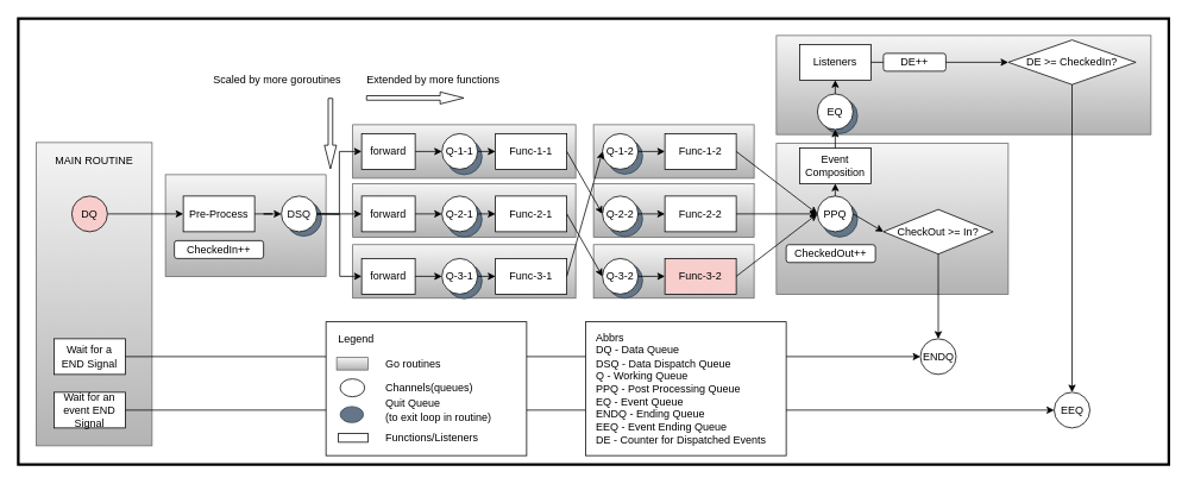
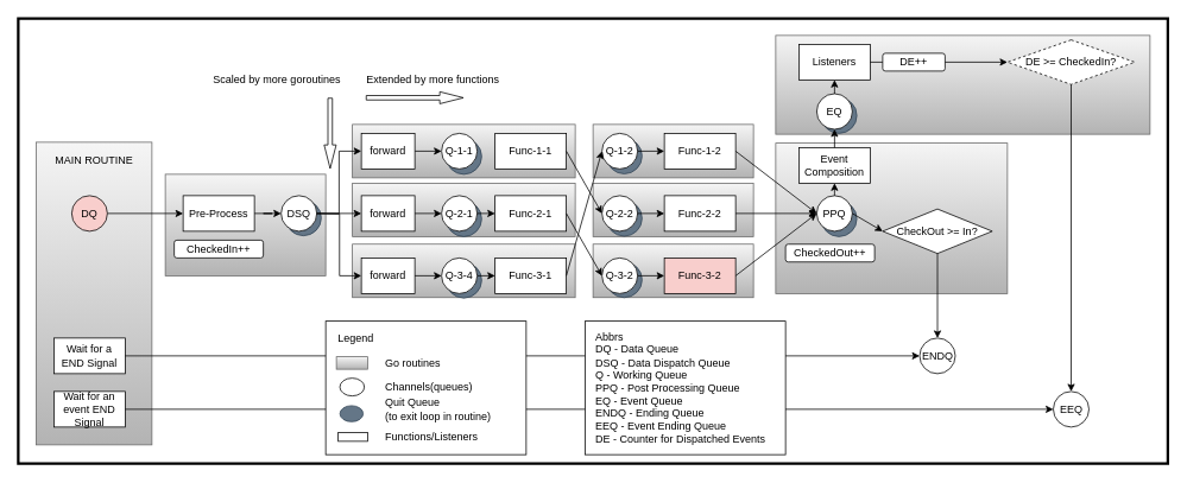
  <mxCell id="0" />
  <mxCell id="1" parent="0" />
  <mxCell id="2" value="" style="rounded=0;whiteSpace=wrap;html=1;fillColor=#f5f5f5;gradientColor=#b3b3b3;strokeColor=#666666;" parent="1" vertex="1"><mxGeometry x="870" y="160" width="260" height="169" as="geometry" /></mxCell>
  <mxCell id="3" value="" style="rounded=0;whiteSpace=wrap;html=1;fillColor=#f5f5f5;gradientColor=#b3b3b3;strokeColor=#666666;" parent="1" vertex="1"><mxGeometry x="870" y="39" width="420" height="111" as="geometry" /></mxCell>
  <mxCell id="4" value="" style="ellipse;whiteSpace=wrap;html=1;fillColor=#647687;fontColor=#ffffff;strokeColor=#314354;" parent="1" vertex="1"><mxGeometry x="921" y="109" width="40" height="40" as="geometry" /></mxCell>
  <mxCell id="5" value="" style="rounded=0;whiteSpace=wrap;html=1;fillColor=#f5f5f5;gradientColor=#b3b3b3;strokeColor=#666666;" parent="1" vertex="1"><mxGeometry x="185" y="195" width="180" height="114" as="geometry" /></mxCell>
  <mxCell id="6" value="" style="ellipse;whiteSpace=wrap;html=1;fillColor=#647687;fontColor=#ffffff;strokeColor=#314354;" parent="1" vertex="1"><mxGeometry x="320" y="224" width="40" height="40" as="geometry" /></mxCell>
  <mxCell id="7" value="" style="rounded=0;whiteSpace=wrap;html=1;fillColor=#f5f5f5;gradientColor=#b3b3b3;strokeColor=#666666;" parent="1" vertex="1"><mxGeometry x="40" y="159" width="130" height="340" as="geometry" /></mxCell>
  <mxCell id="8" value="" style="rounded=0;whiteSpace=wrap;html=1;fillColor=#f5f5f5;gradientColor=#b3b3b3;strokeColor=#666666;" parent="1" vertex="1"><mxGeometry x="665" y="205" width="180" height="60" as="geometry" /></mxCell>
  <mxCell id="9" value="" style="rounded=0;whiteSpace=wrap;html=1;fillColor=#f5f5f5;gradientColor=#b3b3b3;strokeColor=#666666;" parent="1" vertex="1"><mxGeometry x="395" y="205" width="250" height="60" as="geometry" /></mxCell>
  <mxCell id="10" value="" style="rounded=0;whiteSpace=wrap;html=1;fillColor=#f5f5f5;gradientColor=#b3b3b3;strokeColor=#666666;" parent="1" vertex="1"><mxGeometry x="665" y="273.5" width="180" height="60" as="geometry" /></mxCell>
  <mxCell id="11" value="" style="rounded=0;whiteSpace=wrap;html=1;fillColor=#f5f5f5;gradientColor=#b3b3b3;strokeColor=#666666;" parent="1" vertex="1"><mxGeometry x="395" y="273.5" width="250" height="60" as="geometry" /></mxCell>
  <mxCell id="12" value="" style="rounded=0;whiteSpace=wrap;html=1;fillColor=#f5f5f5;gradientColor=#b3b3b3;strokeColor=#666666;" parent="1" vertex="1"><mxGeometry x="665" y="139" width="180" height="60" as="geometry" /></mxCell>
  <mxCell id="13" value="" style="rounded=0;whiteSpace=wrap;html=1;fillColor=#f5f5f5;gradientColor=#b3b3b3;strokeColor=#666666;" parent="1" vertex="1"><mxGeometry x="395" y="139" width="250" height="60" as="geometry" /></mxCell>
  <mxCell id="14" value="" style="ellipse;whiteSpace=wrap;html=1;fillColor=#647687;fontColor=#ffffff;strokeColor=#314354;" parent="1" vertex="1"><mxGeometry x="500" y="155" width="40" height="40" as="geometry" /></mxCell>
  <mxCell id="15" value="" style="ellipse;whiteSpace=wrap;html=1;fillColor=#647687;fontColor=#ffffff;strokeColor=#314354;" parent="1" vertex="1"><mxGeometry x="500" y="225" width="40" height="40" as="geometry" /></mxCell>
  <mxCell id="16" value="" style="ellipse;whiteSpace=wrap;html=1;fillColor=#647687;fontColor=#ffffff;strokeColor=#314354;" parent="1" vertex="1"><mxGeometry x="500" y="294" width="40" height="40" as="geometry" /></mxCell>
  <mxCell id="17" value="" style="ellipse;whiteSpace=wrap;html=1;fillColor=#647687;fontColor=#ffffff;strokeColor=#314354;" parent="1" vertex="1"><mxGeometry x="680" y="154.5" width="40" height="40" as="geometry" /></mxCell>
  <mxCell id="18" value="" style="ellipse;whiteSpace=wrap;html=1;fillColor=#647687;fontColor=#ffffff;strokeColor=#314354;" parent="1" vertex="1"><mxGeometry x="680" y="224.5" width="40" height="40" as="geometry" /></mxCell>
  <mxCell id="19" value="" style="ellipse;whiteSpace=wrap;html=1;fillColor=#647687;fontColor=#ffffff;strokeColor=#314354;" parent="1" vertex="1"><mxGeometry x="680" y="293.5" width="40" height="40" as="geometry" /></mxCell>
  <mxCell id="20" value="" style="ellipse;whiteSpace=wrap;html=1;fillColor=#647687;fontColor=#ffffff;strokeColor=#314354;" parent="1" vertex="1"><mxGeometry x="921" y="225" width="40" height="40" as="geometry" /></mxCell>
  <mxCell id="21" value="" style="edgeStyle=orthogonalEdgeStyle;rounded=0;orthogonalLoop=1;jettySize=auto;html=1;" parent="1" source="22" target="23" edge="1"><mxGeometry relative="1" as="geometry" /></mxCell>
  <mxCell id="22" value="DQ" style="ellipse;whiteSpace=wrap;html=1;fillColor=#f8cecc;" parent="1" vertex="1"><mxGeometry x="80" y="219" width="40" height="40" as="geometry" /></mxCell>
  <mxCell id="23" value="Pre-Process" style="rounded=0;whiteSpace=wrap;html=1;fontFamily=Helvetica;fontSize=12;fontColor=#000000;align=center;" parent="1" vertex="1"><mxGeometry x="205" y="219" width="80" height="40" as="geometry" /></mxCell>
  <mxCell id="24" value="DSQ" style="ellipse;whiteSpace=wrap;html=1;" parent="1" vertex="1"><mxGeometry x="315" y="219" width="40" height="40" as="geometry" /></mxCell>
  <mxCell id="25" value="" style="edgeStyle=orthogonalEdgeStyle;rounded=0;orthogonalLoop=1;jettySize=auto;html=1;endArrow=classic;endFill=1;exitX=1;exitY=0.5;exitDx=0;exitDy=0;" parent="1" source="23" target="24" edge="1"><mxGeometry relative="1" as="geometry" /></mxCell>
- <mxCell id="26" style="edgeStyle=orthogonalEdgeStyle;rounded=0;orthogonalLoop=1;jettySize=auto;html=1;endArrow=classic;endFill=1;exitX=1;exitY=0.5;exitDx=0;exitDy=0;entryX=0;entryY=0.5;entryDx=0;entryDy=0;startArrow=none;" parent="1" source="30" target="27" edge="1"><mxGeometry relative="1" as="geometry"><mxPoint x="545" y="209" as="targetPoint" /></mxGeometry></mxCell>
  <mxCell id="27" value="Func-1-1" style="rounded=0;whiteSpace=wrap;html=1;fontFamily=Helvetica;fontSize=12;fontColor=#000000;align=center;" parent="1" vertex="1"><mxGeometry x="555" y="149" width="80" height="40" as="geometry" /></mxCell>
  <mxCell id="28" value="Func-1-2" style="rounded=0;whiteSpace=wrap;html=1;fontFamily=Helvetica;fontSize=12;fontColor=#000000;align=center;" parent="1" vertex="1"><mxGeometry x="745" y="149" width="80" height="40" as="geometry" /></mxCell>
  <mxCell id="29" value="Q-1-2" style="ellipse;whiteSpace=wrap;html=1;" parent="1" vertex="1"><mxGeometry x="675" y="149" width="40" height="40" as="geometry" /></mxCell>
  <mxCell id="30" value="Q-1-1" style="ellipse;whiteSpace=wrap;html=1;" parent="1" vertex="1"><mxGeometry x="495" y="149" width="40" height="40" as="geometry" /></mxCell>
  <mxCell id="31" value="" style="edgeStyle=orthogonalEdgeStyle;rounded=0;orthogonalLoop=1;jettySize=auto;html=1;endArrow=classic;endFill=1;exitX=1;exitY=0.5;exitDx=0;exitDy=0;entryX=0;entryY=0.5;entryDx=0;entryDy=0;startArrow=none;" parent="1" source="42" target="30" edge="1"><mxGeometry relative="1" as="geometry"><mxPoint x="555" y="189" as="targetPoint" /><mxPoint x="375" y="239" as="sourcePoint" /></mxGeometry></mxCell>
  <mxCell id="32" style="edgeStyle=orthogonalEdgeStyle;rounded=0;orthogonalLoop=1;jettySize=auto;html=1;endArrow=classic;endFill=1;exitX=1;exitY=0.5;exitDx=0;exitDy=0;entryX=0;entryY=0.5;entryDx=0;entryDy=0;startArrow=none;" parent="1" source="36" target="33" edge="1"><mxGeometry relative="1" as="geometry"><mxPoint x="545" y="279" as="targetPoint" /></mxGeometry></mxCell>
  <mxCell id="33" value="Func-2-1" style="rounded=0;whiteSpace=wrap;html=1;fontFamily=Helvetica;fontSize=12;fontColor=#000000;align=center;" parent="1" vertex="1"><mxGeometry x="555" y="219" width="80" height="40" as="geometry" /></mxCell>
  <mxCell id="34" value="Func-2-2" style="rounded=0;whiteSpace=wrap;html=1;fontFamily=Helvetica;fontSize=12;fontColor=#000000;align=center;" parent="1" vertex="1"><mxGeometry x="745" y="219" width="80" height="40" as="geometry" /></mxCell>
  <mxCell id="35" value="Q-2-2" style="ellipse;whiteSpace=wrap;html=1;" parent="1" vertex="1"><mxGeometry x="675" y="219" width="40" height="40" as="geometry" /></mxCell>
  <mxCell id="36" value="Q-2-1" style="ellipse;whiteSpace=wrap;html=1;" parent="1" vertex="1"><mxGeometry x="495" y="219" width="40" height="40" as="geometry" /></mxCell>
  <mxCell id="37" style="edgeStyle=orthogonalEdgeStyle;rounded=0;orthogonalLoop=1;jettySize=auto;html=1;endArrow=classic;endFill=1;exitX=1;exitY=0.5;exitDx=0;exitDy=0;entryX=0;entryY=0.5;entryDx=0;entryDy=0;startArrow=none;" parent="1" source="41" target="38" edge="1"><mxGeometry relative="1" as="geometry"><mxPoint x="545" y="349" as="targetPoint" /></mxGeometry></mxCell>
  <mxCell id="38" value="Func-3-1" style="rounded=0;whiteSpace=wrap;html=1;fontFamily=Helvetica;fontSize=12;fontColor=#000000;align=center;" parent="1" vertex="1"><mxGeometry x="555" y="289" width="80" height="40" as="geometry" /></mxCell>
  <mxCell id="39" value="Func-3-2" style="rounded=0;whiteSpace=wrap;html=1;fontFamily=Helvetica;fontSize=12;fontColor=#000000;align=center;fillColor=#f8cecc;" parent="1" vertex="1"><mxGeometry x="745" y="289" width="80" height="40" as="geometry" /></mxCell>
  <mxCell id="40" value="Q-3-2" style="ellipse;whiteSpace=wrap;html=1;" parent="1" vertex="1"><mxGeometry x="675" y="289" width="40" height="40" as="geometry" /></mxCell>
- <mxCell id="41" value="Q-3-1" style="ellipse;whiteSpace=wrap;html=1;" parent="1" vertex="1"><mxGeometry x="495" y="289" width="40" height="40" as="geometry" /></mxCell>
+ <mxCell id="41" value="Q-3-4" style="ellipse;whiteSpace=wrap;html=1;" parent="1" vertex="1"><mxGeometry x="495" y="289" width="40" height="40" as="geometry" /></mxCell>
  <mxCell id="42" value="forward" style="rounded=0;whiteSpace=wrap;html=1;fontFamily=Helvetica;fontSize=12;fontColor=#000000;align=center;" parent="1" vertex="1"><mxGeometry x="405" y="149" width="60" height="40" as="geometry" /></mxCell>
  <mxCell id="43" value="" style="edgeStyle=orthogonalEdgeStyle;rounded=0;orthogonalLoop=1;jettySize=auto;html=1;endArrow=classic;endFill=1;exitX=1;exitY=0.5;exitDx=0;exitDy=0;entryX=0;entryY=0.5;entryDx=0;entryDy=0;startArrow=none;" parent="1" source="24" target="42" edge="1"><mxGeometry relative="1" as="geometry"><mxPoint x="495" y="169" as="targetPoint" /><mxPoint x="375" y="239" as="sourcePoint" /></mxGeometry></mxCell>
  <mxCell id="44" value="forward" style="rounded=0;whiteSpace=wrap;html=1;fontFamily=Helvetica;fontSize=12;fontColor=#000000;align=center;" parent="1" vertex="1"><mxGeometry x="405" y="219" width="60" height="40" as="geometry" /></mxCell>
  <mxCell id="45" value="forward" style="rounded=0;whiteSpace=wrap;html=1;fontFamily=Helvetica;fontSize=12;fontColor=#000000;align=center;" parent="1" vertex="1"><mxGeometry x="405" y="289" width="60" height="40" as="geometry" /></mxCell>
  <mxCell id="46" style="edgeStyle=orthogonalEdgeStyle;rounded=0;orthogonalLoop=1;jettySize=auto;html=1;endArrow=classic;endFill=1;exitX=1;exitY=0.5;exitDx=0;exitDy=0;startArrow=none;" parent="1" source="44" edge="1"><mxGeometry relative="1" as="geometry"><mxPoint x="495" y="239" as="targetPoint" /><mxPoint x="545" y="249" as="sourcePoint" /></mxGeometry></mxCell>
  <mxCell id="47" style="edgeStyle=orthogonalEdgeStyle;rounded=0;orthogonalLoop=1;jettySize=auto;html=1;endArrow=classic;endFill=1;exitX=1;exitY=0.5;exitDx=0;exitDy=0;startArrow=none;" parent="1" source="45" edge="1"><mxGeometry relative="1" as="geometry"><mxPoint x="495" y="309" as="targetPoint" /><mxPoint x="545" y="319" as="sourcePoint" /></mxGeometry></mxCell>
  <mxCell id="48" value="" style="edgeStyle=orthogonalEdgeStyle;rounded=0;orthogonalLoop=1;jettySize=auto;html=1;endArrow=classic;endFill=1;exitX=1;exitY=0.5;exitDx=0;exitDy=0;entryX=0;entryY=0.5;entryDx=0;entryDy=0;startArrow=none;" parent="1" source="24" target="44" edge="1"><mxGeometry relative="1" as="geometry"><mxPoint x="415" y="179" as="targetPoint" /><mxPoint x="365" y="249" as="sourcePoint" /></mxGeometry></mxCell>
  <mxCell id="49" value="" style="edgeStyle=orthogonalEdgeStyle;rounded=0;orthogonalLoop=1;jettySize=auto;html=1;endArrow=classic;endFill=1;entryX=0;entryY=0.5;entryDx=0;entryDy=0;startArrow=none;" parent="1" target="45" edge="1"><mxGeometry relative="1" as="geometry"><mxPoint x="415" y="249" as="targetPoint" /><mxPoint x="355" y="239" as="sourcePoint" /></mxGeometry></mxCell>
  <mxCell id="50" value="" style="endArrow=classic;html=1;rounded=0;exitX=1;exitY=0.5;exitDx=0;exitDy=0;entryX=0;entryY=0.5;entryDx=0;entryDy=0;" parent="1" source="27" target="35" edge="1"><mxGeometry width="50" height="50" relative="1" as="geometry"><mxPoint x="605" y="-31" as="sourcePoint" /><mxPoint x="625" y="29" as="targetPoint" /></mxGeometry></mxCell>
  <mxCell id="51" value="" style="endArrow=classic;html=1;rounded=0;exitX=1;exitY=0.5;exitDx=0;exitDy=0;entryX=0;entryY=0.5;entryDx=0;entryDy=0;" parent="1" source="33" target="40" edge="1"><mxGeometry width="50" height="50" relative="1" as="geometry"><mxPoint x="645" y="179" as="sourcePoint" /><mxPoint x="685" y="249" as="targetPoint" /></mxGeometry></mxCell>
  <mxCell id="52" value="" style="endArrow=classic;html=1;rounded=0;exitX=1;exitY=0.5;exitDx=0;exitDy=0;entryX=0;entryY=0.5;entryDx=0;entryDy=0;" parent="1" source="38" target="29" edge="1"><mxGeometry width="50" height="50" relative="1" as="geometry"><mxPoint x="645" y="179" as="sourcePoint" /><mxPoint x="685" y="249" as="targetPoint" /></mxGeometry></mxCell>
  <mxCell id="53" value="PPQ" style="ellipse;whiteSpace=wrap;html=1;" parent="1" vertex="1"><mxGeometry x="916" y="219" width="40" height="40" as="geometry" /></mxCell>
  <mxCell id="54" style="edgeStyle=orthogonalEdgeStyle;rounded=0;orthogonalLoop=1;jettySize=auto;html=1;endArrow=classic;endFill=1;entryX=0;entryY=0.5;entryDx=0;entryDy=0;startArrow=none;exitX=1;exitY=0.5;exitDx=0;exitDy=0;" parent="1" source="29" target="28" edge="1"><mxGeometry relative="1" as="geometry"><mxPoint x="738" y="169" as="targetPoint" /><mxPoint x="715" y="169" as="sourcePoint" /></mxGeometry></mxCell>
  <mxCell id="55" style="edgeStyle=orthogonalEdgeStyle;rounded=0;orthogonalLoop=1;jettySize=auto;html=1;endArrow=classic;endFill=1;entryX=0;entryY=0.5;entryDx=0;entryDy=0;startArrow=none;" parent="1" target="34" edge="1"><mxGeometry relative="1" as="geometry"><mxPoint x="738" y="239" as="targetPoint" /><mxPoint x="715" y="239" as="sourcePoint" /></mxGeometry></mxCell>
  <mxCell id="56" style="edgeStyle=orthogonalEdgeStyle;rounded=0;orthogonalLoop=1;jettySize=auto;html=1;endArrow=classic;endFill=1;entryX=0;entryY=0.5;entryDx=0;entryDy=0;startArrow=none;" parent="1" target="39" edge="1"><mxGeometry relative="1" as="geometry"><mxPoint x="738" y="309" as="targetPoint" /><mxPoint x="715" y="309" as="sourcePoint" /></mxGeometry></mxCell>
  <mxCell id="57" value="" style="endArrow=classic;html=1;rounded=0;exitX=1;exitY=0.5;exitDx=0;exitDy=0;entryX=0;entryY=0.5;entryDx=0;entryDy=0;" parent="1" source="28" target="53" edge="1"><mxGeometry width="50" height="50" relative="1" as="geometry"><mxPoint x="645" y="319" as="sourcePoint" /><mxPoint x="685" y="179" as="targetPoint" /></mxGeometry></mxCell>
  <mxCell id="58" value="" style="endArrow=classic;html=1;rounded=0;exitX=1;exitY=0.5;exitDx=0;exitDy=0;entryX=0;entryY=0.5;entryDx=0;entryDy=0;" parent="1" source="34" target="53" edge="1"><mxGeometry width="50" height="50" relative="1" as="geometry"><mxPoint x="835" y="179" as="sourcePoint" /><mxPoint x="875" y="249" as="targetPoint" /></mxGeometry></mxCell>
  <mxCell id="59" value="" style="endArrow=classic;html=1;rounded=0;exitX=1;exitY=0.5;exitDx=0;exitDy=0;entryX=0;entryY=0.5;entryDx=0;entryDy=0;" parent="1" source="39" target="53" edge="1"><mxGeometry width="50" height="50" relative="1" as="geometry"><mxPoint x="845" y="189" as="sourcePoint" /><mxPoint x="885" y="259" as="targetPoint" /></mxGeometry></mxCell>
  <mxCell id="60" value="CheckedIn++" style="rounded=1;whiteSpace=wrap;html=1;" parent="1" vertex="1"><mxGeometry x="195" y="269" width="100" height="20" as="geometry" /></mxCell>
  <mxCell id="61" value="CheckedOut++" style="rounded=1;whiteSpace=wrap;html=1;" parent="1" vertex="1"><mxGeometry x="881" y="273.5" width="100" height="20" as="geometry" /></mxCell>
  <mxCell id="62" value="CheckOut &amp;gt;= In?" style="rhombus;whiteSpace=wrap;html=1;" parent="1" vertex="1"><mxGeometry x="990" y="234" width="123" height="50" as="geometry" /></mxCell>
  <mxCell id="63" value="" style="endArrow=classic;html=1;rounded=0;exitX=1;exitY=0.5;exitDx=0;exitDy=0;entryX=0;entryY=0.5;entryDx=0;entryDy=0;" parent="1" source="53" target="62" edge="1"><mxGeometry width="50" height="50" relative="1" as="geometry"><mxPoint x="868" y="179" as="sourcePoint" /><mxPoint x="926" y="249" as="targetPoint" /></mxGeometry></mxCell>
  <mxCell id="64" value="ENDQ" style="ellipse;whiteSpace=wrap;html=1;" parent="1" vertex="1"><mxGeometry x="1031.5" y="379" width="40" height="40" as="geometry" /></mxCell>
  <mxCell id="65" value="Event Composition" style="rounded=0;whiteSpace=wrap;html=1;fontFamily=Helvetica;fontSize=12;fontColor=#000000;align=center;" parent="1" vertex="1"><mxGeometry x="896" y="165" width="80" height="40" as="geometry" /></mxCell>
  <mxCell id="66" value="" style="endArrow=classic;html=1;rounded=0;entryX=0.5;entryY=1;entryDx=0;entryDy=0;exitX=0.5;exitY=0;exitDx=0;exitDy=0;" parent="1" source="53" target="65" edge="1"><mxGeometry width="50" height="50" relative="1" as="geometry"><mxPoint x="936" y="259" as="sourcePoint" /><mxPoint x="936" y="359" as="targetPoint" /></mxGeometry></mxCell>
  <mxCell id="67" value="" style="shape=flexArrow;endArrow=classic;html=1;rounded=0;width=5;endSize=8.5;endWidth=7.5;" parent="1" edge="1"><mxGeometry width="50" height="50" relative="1" as="geometry"><mxPoint x="410" y="109" as="sourcePoint" /><mxPoint x="520" y="109" as="targetPoint" /></mxGeometry></mxCell>
  <mxCell id="68" value="Extended by more functions" style="text;html=1;resizable=0;autosize=1;align=center;verticalAlign=middle;points=[];fillColor=none;strokeColor=none;rounded=0;" parent="1" vertex="1"><mxGeometry x="405" y="79" width="160" height="20" as="geometry" /></mxCell>
  <mxCell id="69" value="" style="shape=flexArrow;endArrow=classic;html=1;rounded=0;width=5;endSize=8.5;endWidth=7.5;" parent="1" edge="1"><mxGeometry width="50" height="50" relative="1" as="geometry"><mxPoint x="370" y="109" as="sourcePoint" /><mxPoint x="370" y="189" as="targetPoint" /></mxGeometry></mxCell>
  <mxCell id="70" value="Scaled by more goroutines" style="text;html=1;resizable=0;autosize=1;align=center;verticalAlign=middle;points=[];fillColor=none;strokeColor=none;rounded=0;" parent="1" vertex="1"><mxGeometry x="230" y="79" width="160" height="20" as="geometry" /></mxCell>
  <mxCell id="71" value="EQ" style="ellipse;whiteSpace=wrap;html=1;" parent="1" vertex="1"><mxGeometry x="916" y="104.5" width="40" height="40" as="geometry" /></mxCell>
  <mxCell id="72" value="" style="endArrow=classic;html=1;rounded=0;exitX=0.5;exitY=0;exitDx=0;exitDy=0;entryX=0.5;entryY=1;entryDx=0;entryDy=0;" parent="1" source="65" target="71" edge="1"><mxGeometry width="50" height="50" relative="1" as="geometry"><mxPoint x="910" y="419" as="sourcePoint" /><mxPoint x="910" y="389" as="targetPoint" /></mxGeometry></mxCell>
  <mxCell id="73" value="Listeners" style="rounded=0;whiteSpace=wrap;html=1;fontFamily=Helvetica;fontSize=12;fontColor=#000000;align=center;" parent="1" vertex="1"><mxGeometry x="896" y="49" width="80" height="40" as="geometry" /></mxCell>
  <mxCell id="74" value="" style="endArrow=classic;html=1;rounded=0;exitX=0.5;exitY=0;exitDx=0;exitDy=0;entryX=0.5;entryY=1;entryDx=0;entryDy=0;" parent="1" source="71" target="73" edge="1"><mxGeometry width="50" height="50" relative="1" as="geometry"><mxPoint x="946" y="349" as="sourcePoint" /><mxPoint x="946" y="374" as="targetPoint" /></mxGeometry></mxCell>
  <mxCell id="75" value="" style="endArrow=classic;html=1;rounded=0;exitX=0.5;exitY=1;exitDx=0;exitDy=0;entryX=0.5;entryY=0;entryDx=0;entryDy=0;" parent="1" source="62" target="64" edge="1"><mxGeometry width="50" height="50" relative="1" as="geometry"><mxPoint x="835" y="319" as="sourcePoint" /><mxPoint x="926" y="249" as="targetPoint" /></mxGeometry></mxCell>
  <mxCell id="76" value="Wait for a END Signal" style="rounded=0;whiteSpace=wrap;html=1;fontFamily=Helvetica;fontSize=12;fontColor=#000000;align=center;" parent="1" vertex="1"><mxGeometry x="60" y="379" width="80" height="40" as="geometry" /></mxCell>
  <mxCell id="77" value="" style="endArrow=classic;html=1;rounded=0;exitX=1;exitY=0.5;exitDx=0;exitDy=0;entryX=0;entryY=0.5;entryDx=0;entryDy=0;" parent="1" source="76" target="64" edge="1"><mxGeometry width="50" height="50" relative="1" as="geometry"><mxPoint x="1061.5" y="274" as="sourcePoint" /><mxPoint x="1061.5" y="394" as="targetPoint" /></mxGeometry></mxCell>
  <mxCell id="78" value="MAIN ROUTINE" style="text;html=1;resizable=0;autosize=1;align=center;verticalAlign=middle;points=[];fillColor=none;strokeColor=none;rounded=0;" parent="1" vertex="1"><mxGeometry x="55" y="169" width="100" height="20" as="geometry" /></mxCell>
- <mxCell id="79" value="DE &amp;gt;= CheckedIn?" style="rhombus;whiteSpace=wrap;html=1;" parent="1" vertex="1"><mxGeometry x="1130" y="44" width="143" height="50" as="geometry" /></mxCell>
+ <mxCell id="79" value="DE &amp;gt;= CheckedIn?" style="rhombus;whiteSpace=wrap;html=1;dashed=1;" parent="1" vertex="1"><mxGeometry x="1130" y="44" width="143" height="50" as="geometry" /></mxCell>
  <mxCell id="80" value="EEQ" style="ellipse;whiteSpace=wrap;html=1;" parent="1" vertex="1"><mxGeometry x="1181.5" y="439" width="40" height="40" as="geometry" /></mxCell>
  <mxCell id="81" value="" style="endArrow=classic;html=1;rounded=0;exitX=0.5;exitY=1;exitDx=0;exitDy=0;entryX=0.5;entryY=0;entryDx=0;entryDy=0;" parent="1" source="79" target="80" edge="1"><mxGeometry width="50" height="50" relative="1" as="geometry"><mxPoint x="1061.5" y="274" as="sourcePoint" /><mxPoint x="1061.5" y="389" as="targetPoint" /></mxGeometry></mxCell>
  <mxCell id="82" value="" style="endArrow=classic;html=1;rounded=0;exitX=1;exitY=0.5;exitDx=0;exitDy=0;entryX=0;entryY=0.5;entryDx=0;entryDy=0;" parent="1" source="73" target="79" edge="1"><mxGeometry width="50" height="50" relative="1" as="geometry"><mxPoint x="1061.5" y="274" as="sourcePoint" /><mxPoint x="1061.5" y="389" as="targetPoint" /></mxGeometry></mxCell>
  <mxCell id="83" value="DE++" style="rounded=1;whiteSpace=wrap;html=1;" parent="1" vertex="1"><mxGeometry x="990" y="59" width="70" height="20" as="geometry" /></mxCell>
  <mxCell id="84" value="Wait for an event END Signal" style="rounded=0;whiteSpace=wrap;html=1;fontFamily=Helvetica;fontSize=12;fontColor=#000000;align=center;" parent="1" vertex="1"><mxGeometry x="60" y="439" width="80" height="40" as="geometry" /></mxCell>
  <mxCell id="85" value="" style="endArrow=classic;html=1;rounded=0;exitX=1;exitY=0.5;exitDx=0;exitDy=0;entryX=0;entryY=0.5;entryDx=0;entryDy=0;" parent="1" source="84" target="80" edge="1"><mxGeometry width="50" height="50" relative="1" as="geometry"><mxPoint x="150" y="409" as="sourcePoint" /><mxPoint x="1041.5" y="409" as="targetPoint" /></mxGeometry></mxCell>
  <mxCell id="86" value="" style="rounded=0;whiteSpace=wrap;html=1;" parent="1" vertex="1"><mxGeometry x="656" y="360" width="225" height="150" as="geometry" /></mxCell>
  <mxCell id="87" value="Abbrs&lt;br&gt;DQ - Data Queue&lt;br&gt;DSQ - Data Dispatch Queue&lt;br&gt;Q - Working Queue&lt;br&gt;PPQ - Post Processing Queue&lt;br&gt;EQ - Event Queue&lt;br&gt;ENDQ - Ending Queue&lt;br&gt;EEQ - Event Ending Queue&lt;br&gt;DE - Counter for Dispatched Events" style="text;html=1;resizable=0;autosize=1;align=left;verticalAlign=middle;points=[];rounded=0;" parent="1" vertex="1"><mxGeometry x="666" y="370" width="210" height="130" as="geometry" /></mxCell>
  <mxCell id="88" value="" style="rounded=0;whiteSpace=wrap;html=1;" parent="1" vertex="1"><mxGeometry x="365" y="360" width="225" height="150" as="geometry" /></mxCell>
  <mxCell id="89" value="Legend" style="text;html=1;resizable=0;autosize=1;align=left;verticalAlign=middle;points=[];rounded=0;" parent="1" vertex="1"><mxGeometry x="377" y="370" width="60" height="20" as="geometry" /></mxCell>
  <mxCell id="90" value="" style="rounded=0;whiteSpace=wrap;html=1;fillColor=#f5f5f5;gradientColor=#b3b3b3;strokeColor=#666666;" parent="1" vertex="1"><mxGeometry x="377" y="400" width="35" height="14" as="geometry" /></mxCell>
  <mxCell id="91" value="" style="ellipse;whiteSpace=wrap;html=1;" parent="1" vertex="1"><mxGeometry x="380.88" y="424" width="27.5" height="20" as="geometry" /></mxCell>
  <mxCell id="92" value="" style="rounded=0;whiteSpace=wrap;html=1;fontFamily=Helvetica;fontSize=12;fontColor=#000000;align=center;" parent="1" vertex="1"><mxGeometry x="379" y="485" width="33" height="10" as="geometry" /></mxCell>
  <mxCell id="93" value="Go routines" style="text;html=1;resizable=0;autosize=1;align=left;verticalAlign=middle;points=[];rounded=0;" parent="1" vertex="1"><mxGeometry x="430" y="397" width="80" height="20" as="geometry" /></mxCell>
  <mxCell id="94" value="Channels(queues)" style="text;html=1;resizable=0;autosize=1;align=left;verticalAlign=middle;points=[];rounded=0;" parent="1" vertex="1"><mxGeometry x="430" y="424" width="110" height="20" as="geometry" /></mxCell>
  <mxCell id="95" value="Quit Queue&lt;br&gt;(to exit loop in routine)" style="text;html=1;resizable=0;autosize=1;align=left;verticalAlign=middle;points=[];rounded=0;" parent="1" vertex="1"><mxGeometry x="430" y="444" width="130" height="30" as="geometry" /></mxCell>
  <mxCell id="96" value="Functions/Listeners" style="text;html=1;resizable=0;autosize=1;align=left;verticalAlign=middle;points=[];rounded=0;" parent="1" vertex="1"><mxGeometry x="430" y="480" width="120" height="20" as="geometry" /></mxCell>
  <mxCell id="97" value="" style="ellipse;whiteSpace=wrap;html=1;fillColor=#647687;fontColor=#ffffff;strokeColor=#314354;" parent="1" vertex="1"><mxGeometry x="381" y="455.012" width="26.0" height="17.978" as="geometry" /></mxCell>
  <mxCell id="98" value="" style="rounded=0;whiteSpace=wrap;html=1;fillColor=none;strokeWidth=3;" parent="1" vertex="1"><mxGeometry x="20" y="20" width="1290" height="500" as="geometry" /></mxCell>
